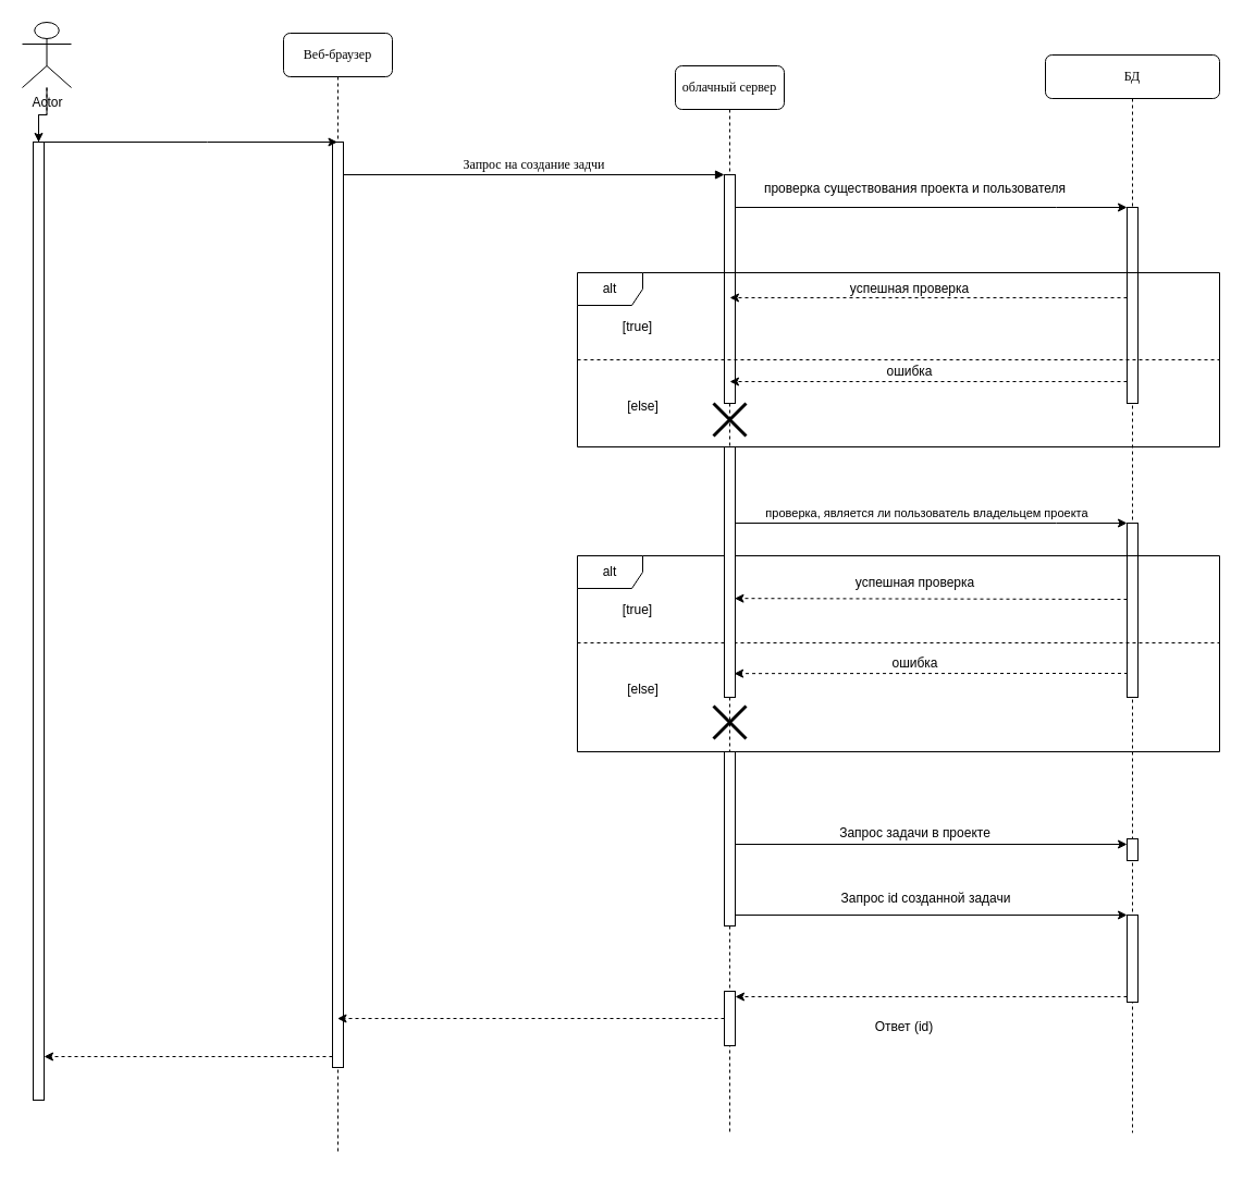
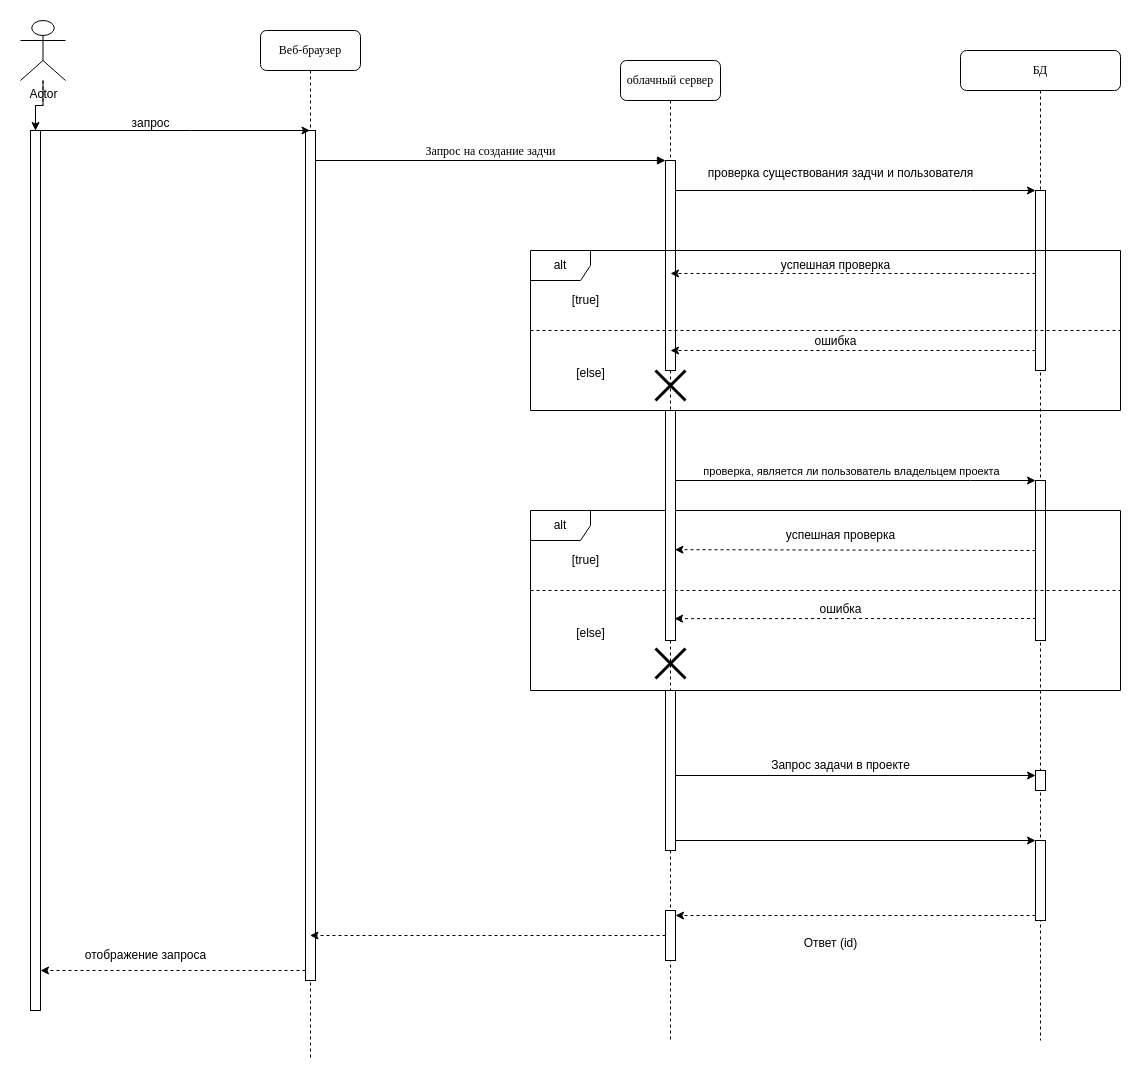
  <mxCell id="0" />
  <mxCell id="1" parent="0" />
  <mxCell id="2" value="облачный сервер" style="shape=umlLifeline;perimeter=lifelinePerimeter;whiteSpace=wrap;html=1;container=1;collapsible=0;recursiveResize=0;outlineConnect=0;rounded=1;shadow=0;comic=0;labelBackgroundColor=none;strokeWidth=1;fontFamily=Verdana;fontSize=12;align=center;" parent="1" vertex="1"><mxGeometry x="620" y="60" width="100" height="980" as="geometry" /></mxCell>
  <mxCell id="3" value="" style="html=1;points=[];perimeter=orthogonalPerimeter;rounded=0;shadow=0;comic=0;labelBackgroundColor=none;strokeWidth=1;fontFamily=Verdana;fontSize=12;align=center;" parent="2" vertex="1"><mxGeometry x="45" y="100" width="10" height="210" as="geometry" /></mxCell>
  <mxCell id="4" value="" style="html=1;points=[[0,0,0,0,5],[0,1,0,0,-5],[1,0,0,0,5],[1,1,0,0,-5]];perimeter=orthogonalPerimeter;outlineConnect=0;targetShapes=umlLifeline;portConstraint=eastwest;newEdgeStyle={&quot;curved&quot;:0,&quot;rounded&quot;:0};" vertex="1" parent="2"><mxGeometry x="45" y="630" width="10" height="160" as="geometry" /></mxCell>
  <mxCell id="5" value="" style="html=1;points=[[0,0,0,0,5],[0,1,0,0,-5],[1,0,0,0,5],[1,1,0,0,-5]];perimeter=orthogonalPerimeter;outlineConnect=0;targetShapes=umlLifeline;portConstraint=eastwest;newEdgeStyle={&quot;curved&quot;:0,&quot;rounded&quot;:0};" vertex="1" parent="2"><mxGeometry x="45" y="850" width="10" height="50" as="geometry" /></mxCell>
  <mxCell id="6" value="БД" style="shape=umlLifeline;perimeter=lifelinePerimeter;whiteSpace=wrap;html=1;container=1;collapsible=0;recursiveResize=0;outlineConnect=0;rounded=1;shadow=0;comic=0;labelBackgroundColor=none;strokeWidth=1;fontFamily=Verdana;fontSize=12;align=center;" parent="1" vertex="1"><mxGeometry x="960" y="50" width="160" height="990" as="geometry" /></mxCell>
  <mxCell id="7" value="" style="html=1;points=[];perimeter=orthogonalPerimeter;rounded=0;shadow=0;comic=0;labelBackgroundColor=none;strokeWidth=1;fontFamily=Verdana;fontSize=12;align=center;" parent="6" vertex="1"><mxGeometry x="75" y="140" width="10" height="180" as="geometry" /></mxCell>
  <mxCell id="8" value="alt" style="shape=umlFrame;whiteSpace=wrap;html=1;pointerEvents=0;" vertex="1" parent="6"><mxGeometry x="-430" y="200" width="590" height="160" as="geometry" /></mxCell>
  <mxCell id="9" value="" style="line;strokeWidth=1;fillColor=none;align=left;verticalAlign=middle;spacingTop=-1;spacingLeft=3;spacingRight=3;rotatable=0;labelPosition=right;points=[];portConstraint=eastwest;strokeColor=inherit;dashed=1;" vertex="1" parent="6"><mxGeometry x="-430" y="276" width="590" height="8" as="geometry" /></mxCell>
  <mxCell id="10" value="[true]" style="text;html=1;align=center;verticalAlign=middle;resizable=0;points=[];autosize=1;strokeColor=none;fillColor=none;" vertex="1" parent="6"><mxGeometry x="-400" y="235" width="50" height="30" as="geometry" /></mxCell>
  <mxCell id="11" style="rounded=0;orthogonalLoop=1;jettySize=auto;html=1;dashed=1;" edge="1" parent="6"><mxGeometry relative="1" as="geometry"><mxPoint x="75" y="300" as="sourcePoint" /><mxPoint x="-290" y="300" as="targetPoint" /></mxGeometry></mxCell>
  <mxCell id="12" value="" style="shape=umlDestroy;whiteSpace=wrap;html=1;strokeWidth=3;targetShapes=umlLifeline;" vertex="1" parent="6"><mxGeometry x="-305" y="320" width="30" height="30" as="geometry" /></mxCell>
  <mxCell id="13" value="" style="html=1;points=[[0,0,0,0,5],[0,1,0,0,-5],[1,0,0,0,5],[1,1,0,0,-5]];perimeter=orthogonalPerimeter;outlineConnect=0;targetShapes=umlLifeline;portConstraint=eastwest;newEdgeStyle={&quot;curved&quot;:0,&quot;rounded&quot;:0};" vertex="1" parent="6"><mxGeometry x="75" y="720" width="10" height="20" as="geometry" /></mxCell>
  <mxCell id="14" value="" style="html=1;points=[[0,0,0,0,5],[0,1,0,0,-5],[1,0,0,0,5],[1,1,0,0,-5]];perimeter=orthogonalPerimeter;outlineConnect=0;targetShapes=umlLifeline;portConstraint=eastwest;newEdgeStyle={&quot;curved&quot;:0,&quot;rounded&quot;:0};" vertex="1" parent="6"><mxGeometry x="75" y="790" width="10" height="80" as="geometry" /></mxCell>
  <mxCell id="15" value="Веб-браузер" style="shape=umlLifeline;perimeter=lifelinePerimeter;whiteSpace=wrap;html=1;container=1;collapsible=0;recursiveResize=0;outlineConnect=0;rounded=1;shadow=0;comic=0;labelBackgroundColor=none;strokeWidth=1;fontFamily=Verdana;fontSize=12;align=center;" parent="1" vertex="1"><mxGeometry x="260" y="30" width="100" height="1030" as="geometry" /></mxCell>
  <mxCell id="16" value="" style="html=1;points=[];perimeter=orthogonalPerimeter;rounded=0;shadow=0;comic=0;labelBackgroundColor=none;strokeWidth=1;fontFamily=Verdana;fontSize=12;align=center;" parent="15" vertex="1"><mxGeometry x="45" y="100" width="10" height="850" as="geometry" /></mxCell>
  <mxCell id="17" value="Запрос на создание задчи" style="html=1;verticalAlign=bottom;endArrow=block;entryX=0;entryY=0;labelBackgroundColor=none;fontFamily=Verdana;fontSize=12;edgeStyle=elbowEdgeStyle;elbow=vertical;" parent="1" source="16" target="3" edge="1"><mxGeometry relative="1" as="geometry"><mxPoint x="380" y="170" as="sourcePoint" /></mxGeometry></mxCell>
  <mxCell id="18" style="edgeStyle=orthogonalEdgeStyle;rounded=0;orthogonalLoop=1;jettySize=auto;html=1;" edge="1" parent="1" source="3" target="7"><mxGeometry relative="1" as="geometry"><Array as="points"><mxPoint x="970" y="190" /><mxPoint x="970" y="190" /></Array></mxGeometry></mxCell>
- <mxCell id="19" value="проверка существования проекта и пользователя" style="text;html=1;align=center;verticalAlign=middle;resizable=0;points=[];autosize=1;strokeColor=none;fillColor=none;" vertex="1" parent="1"><mxGeometry x="690" y="158" width="300" height="30" as="geometry" /></mxCell>
+ <mxCell id="19" value="проверка существования задчи и пользователя" style="text;html=1;align=center;verticalAlign=middle;resizable=0;points=[];autosize=1;strokeColor=none;fillColor=none;" vertex="1" parent="1"><mxGeometry x="690" y="158" width="300" height="30" as="geometry" /></mxCell>
  <mxCell id="20" value="[else]" style="text;html=1;align=center;verticalAlign=middle;resizable=0;points=[];autosize=1;strokeColor=none;fillColor=none;" vertex="1" parent="1"><mxGeometry x="565" y="358" width="50" height="30" as="geometry" /></mxCell>
  <mxCell id="21" style="rounded=0;orthogonalLoop=1;jettySize=auto;html=1;entryX=0.5;entryY=0.538;entryDx=0;entryDy=0;entryPerimeter=0;dashed=1;" edge="1" parent="1" source="7" target="3"><mxGeometry relative="1" as="geometry" /></mxCell>
  <mxCell id="22" value="" style="html=1;points=[];perimeter=orthogonalPerimeter;rounded=0;shadow=0;comic=0;labelBackgroundColor=none;strokeWidth=1;fontFamily=Verdana;fontSize=12;align=center;" vertex="1" parent="1"><mxGeometry x="1035" y="480" width="10" height="160" as="geometry" /></mxCell>
  <mxCell id="23" value="alt" style="shape=umlFrame;whiteSpace=wrap;html=1;pointerEvents=0;" vertex="1" parent="1"><mxGeometry x="530" y="510" width="590" height="180" as="geometry" /></mxCell>
  <mxCell id="24" value="" style="line;strokeWidth=1;fillColor=none;align=left;verticalAlign=middle;spacingTop=-1;spacingLeft=3;spacingRight=3;rotatable=0;labelPosition=right;points=[];portConstraint=eastwest;strokeColor=inherit;dashed=1;" vertex="1" parent="1"><mxGeometry x="530" y="586" width="590" height="8" as="geometry" /></mxCell>
  <mxCell id="25" value="[true]" style="text;html=1;align=center;verticalAlign=middle;resizable=0;points=[];autosize=1;strokeColor=none;fillColor=none;" vertex="1" parent="1"><mxGeometry x="560" y="545" width="50" height="30" as="geometry" /></mxCell>
  <mxCell id="26" value="успешная проверка" style="text;html=1;align=center;verticalAlign=middle;resizable=0;points=[];autosize=1;strokeColor=none;fillColor=none;" vertex="1" parent="1"><mxGeometry x="775" y="520" width="130" height="30" as="geometry" /></mxCell>
  <mxCell id="27" value="ошибка" style="text;html=1;align=center;verticalAlign=middle;resizable=0;points=[];autosize=1;strokeColor=none;fillColor=none;" vertex="1" parent="1"><mxGeometry x="805" y="594" width="70" height="30" as="geometry" /></mxCell>
  <mxCell id="28" style="edgeStyle=orthogonalEdgeStyle;rounded=0;orthogonalLoop=1;jettySize=auto;html=1;" edge="1" parent="1"><mxGeometry relative="1" as="geometry"><mxPoint x="675" y="480" as="sourcePoint" /><Array as="points"><mxPoint x="970" y="480" /><mxPoint x="970" y="480" /></Array><mxPoint x="1035" y="480" as="targetPoint" /></mxGeometry></mxCell>
  <mxCell id="29" value="проверка, является ли пользователь владельцем проекта" style="edgeLabel;html=1;align=center;verticalAlign=middle;resizable=0;points=[];" vertex="1" connectable="0" parent="28"><mxGeometry x="-0.29" y="2" relative="1" as="geometry"><mxPoint x="47" y="-8" as="offset" /></mxGeometry></mxCell>
  <mxCell id="30" value="[else]" style="text;html=1;align=center;verticalAlign=middle;resizable=0;points=[];autosize=1;strokeColor=none;fillColor=none;" vertex="1" parent="1"><mxGeometry x="565" y="618" width="50" height="30" as="geometry" /></mxCell>
  <mxCell id="31" style="rounded=0;orthogonalLoop=1;jettySize=auto;html=1;dashed=1;entryX=0.947;entryY=0.605;entryDx=0;entryDy=0;entryPerimeter=0;" edge="1" parent="1" target="33"><mxGeometry relative="1" as="geometry"><mxPoint x="680" y="550" as="targetPoint" /><mxPoint x="1035" y="550" as="sourcePoint" /></mxGeometry></mxCell>
  <mxCell id="32" style="rounded=0;orthogonalLoop=1;jettySize=auto;html=1;entryX=0.904;entryY=0.905;entryDx=0;entryDy=0;entryPerimeter=0;dashed=1;" edge="1" parent="1" target="33"><mxGeometry relative="1" as="geometry"><mxPoint x="675" y="618.005" as="targetPoint" /><mxPoint x="1035.55" y="618.005" as="sourcePoint" /></mxGeometry></mxCell>
  <mxCell id="33" value="" style="html=1;points=[];perimeter=orthogonalPerimeter;rounded=0;shadow=0;comic=0;labelBackgroundColor=none;strokeWidth=1;fontFamily=Verdana;fontSize=12;align=center;" vertex="1" parent="1"><mxGeometry x="665" y="410" width="10" height="230" as="geometry" /></mxCell>
  <mxCell id="34" value="успешная проверка" style="text;html=1;align=center;verticalAlign=middle;resizable=0;points=[];autosize=1;strokeColor=none;fillColor=none;" vertex="1" parent="1"><mxGeometry x="770" y="250" width="130" height="30" as="geometry" /></mxCell>
  <mxCell id="35" value="ошибка" style="text;html=1;align=center;verticalAlign=middle;resizable=0;points=[];autosize=1;strokeColor=none;fillColor=none;" vertex="1" parent="1"><mxGeometry x="800" y="326" width="70" height="30" as="geometry" /></mxCell>
  <mxCell id="36" value="" style="shape=umlDestroy;whiteSpace=wrap;html=1;strokeWidth=3;targetShapes=umlLifeline;" vertex="1" parent="1"><mxGeometry x="655" y="648" width="30" height="30" as="geometry" /></mxCell>
  <mxCell id="37" value="" style="edgeStyle=orthogonalEdgeStyle;rounded=0;orthogonalLoop=1;jettySize=auto;html=1;" edge="1" parent="1" source="38" target="41"><mxGeometry relative="1" as="geometry" /></mxCell>
  <mxCell id="38" value="Actor" style="shape=umlActor;verticalLabelPosition=bottom;verticalAlign=top;html=1;" vertex="1" parent="1"><mxGeometry x="20" y="20" width="45" height="60" as="geometry" /></mxCell>
  <mxCell id="39" value="" style="edgeStyle=orthogonalEdgeStyle;rounded=0;orthogonalLoop=1;jettySize=auto;html=1;dashed=1;endArrow=none;endFill=0;" edge="1" parent="1" source="38" target="41"><mxGeometry relative="1" as="geometry"><mxPoint x="35" y="1140" as="targetPoint" /><mxPoint x="35" y="110" as="sourcePoint" /></mxGeometry></mxCell>
  <mxCell id="40" style="rounded=0;orthogonalLoop=1;jettySize=auto;html=1;" edge="1" parent="1"><mxGeometry relative="1" as="geometry"><mxPoint x="40" y="130" as="sourcePoint" /><mxPoint x="309.5" y="130" as="targetPoint" /><Array as="points"><mxPoint x="190" y="130" /></Array></mxGeometry></mxCell>
  <mxCell id="41" value="" style="html=1;points=[];perimeter=orthogonalPerimeter;rounded=0;shadow=0;comic=0;labelBackgroundColor=none;strokeWidth=1;fontFamily=Verdana;fontSize=12;align=center;" vertex="1" parent="1"><mxGeometry x="30" y="130" width="10" height="880" as="geometry" /></mxCell>
  <mxCell id="42" style="rounded=0;orthogonalLoop=1;jettySize=auto;html=1;entryX=0;entryY=0;entryDx=0;entryDy=5;entryPerimeter=0;" edge="1" parent="1" source="4" target="13"><mxGeometry relative="1" as="geometry" /></mxCell>
  <mxCell id="43" value="Запрос задачи в проекте" style="text;html=1;align=center;verticalAlign=middle;resizable=0;points=[];autosize=1;strokeColor=none;fillColor=none;" vertex="1" parent="1"><mxGeometry x="750" y="750" width="180" height="30" as="geometry" /></mxCell>
  <mxCell id="44" style="rounded=0;orthogonalLoop=1;jettySize=auto;html=1;entryX=0;entryY=0;entryDx=0;entryDy=5;entryPerimeter=0;" edge="1" parent="1"><mxGeometry relative="1" as="geometry"><mxPoint x="675" y="840" as="sourcePoint" /><mxPoint x="1035" y="840" as="targetPoint" /></mxGeometry></mxCell>
- <mxCell id="45" value="Запрос id созданной задачи" style="text;html=1;align=center;verticalAlign=middle;resizable=0;points=[];autosize=1;strokeColor=none;fillColor=none;" vertex="1" parent="1"><mxGeometry x="760" y="810" width="180" height="30" as="geometry" /></mxCell>
  <mxCell id="46" style="rounded=0;orthogonalLoop=1;jettySize=auto;html=1;entryX=1;entryY=0;entryDx=0;entryDy=5;entryPerimeter=0;dashed=1;" edge="1" parent="1" source="14" target="5"><mxGeometry relative="1" as="geometry" /></mxCell>
  <mxCell id="47" value="Ответ (id)" style="text;html=1;align=center;verticalAlign=middle;resizable=0;points=[];autosize=1;strokeColor=none;fillColor=none;" vertex="1" parent="1"><mxGeometry x="790" y="928" width="80" height="30" as="geometry" /></mxCell>
  <mxCell id="48" style="rounded=0;orthogonalLoop=1;jettySize=auto;html=1;dashed=1;" edge="1" parent="1" source="5" target="15"><mxGeometry relative="1" as="geometry" /></mxCell>
  <mxCell id="49" style="rounded=0;orthogonalLoop=1;jettySize=auto;html=1;dashed=1;" edge="1" parent="1"><mxGeometry relative="1" as="geometry"><mxPoint x="305" y="970" as="sourcePoint" /><mxPoint x="40" y="970" as="targetPoint" /></mxGeometry></mxCell>
+ <mxCell id="50" value="запрос" style="text;html=1;align=center;verticalAlign=middle;resizable=0;points=[];autosize=1;strokeColor=none;fillColor=none;" vertex="1" parent="1"><mxGeometry x="120" y="108" width="60" height="30" as="geometry" /></mxCell>
+ <mxCell id="51" value="отображение запроса" style="text;html=1;align=center;verticalAlign=middle;resizable=0;points=[];autosize=1;strokeColor=none;fillColor=none;" vertex="1" parent="1"><mxGeometry x="75" y="940" width="140" height="30" as="geometry" /></mxCell>
